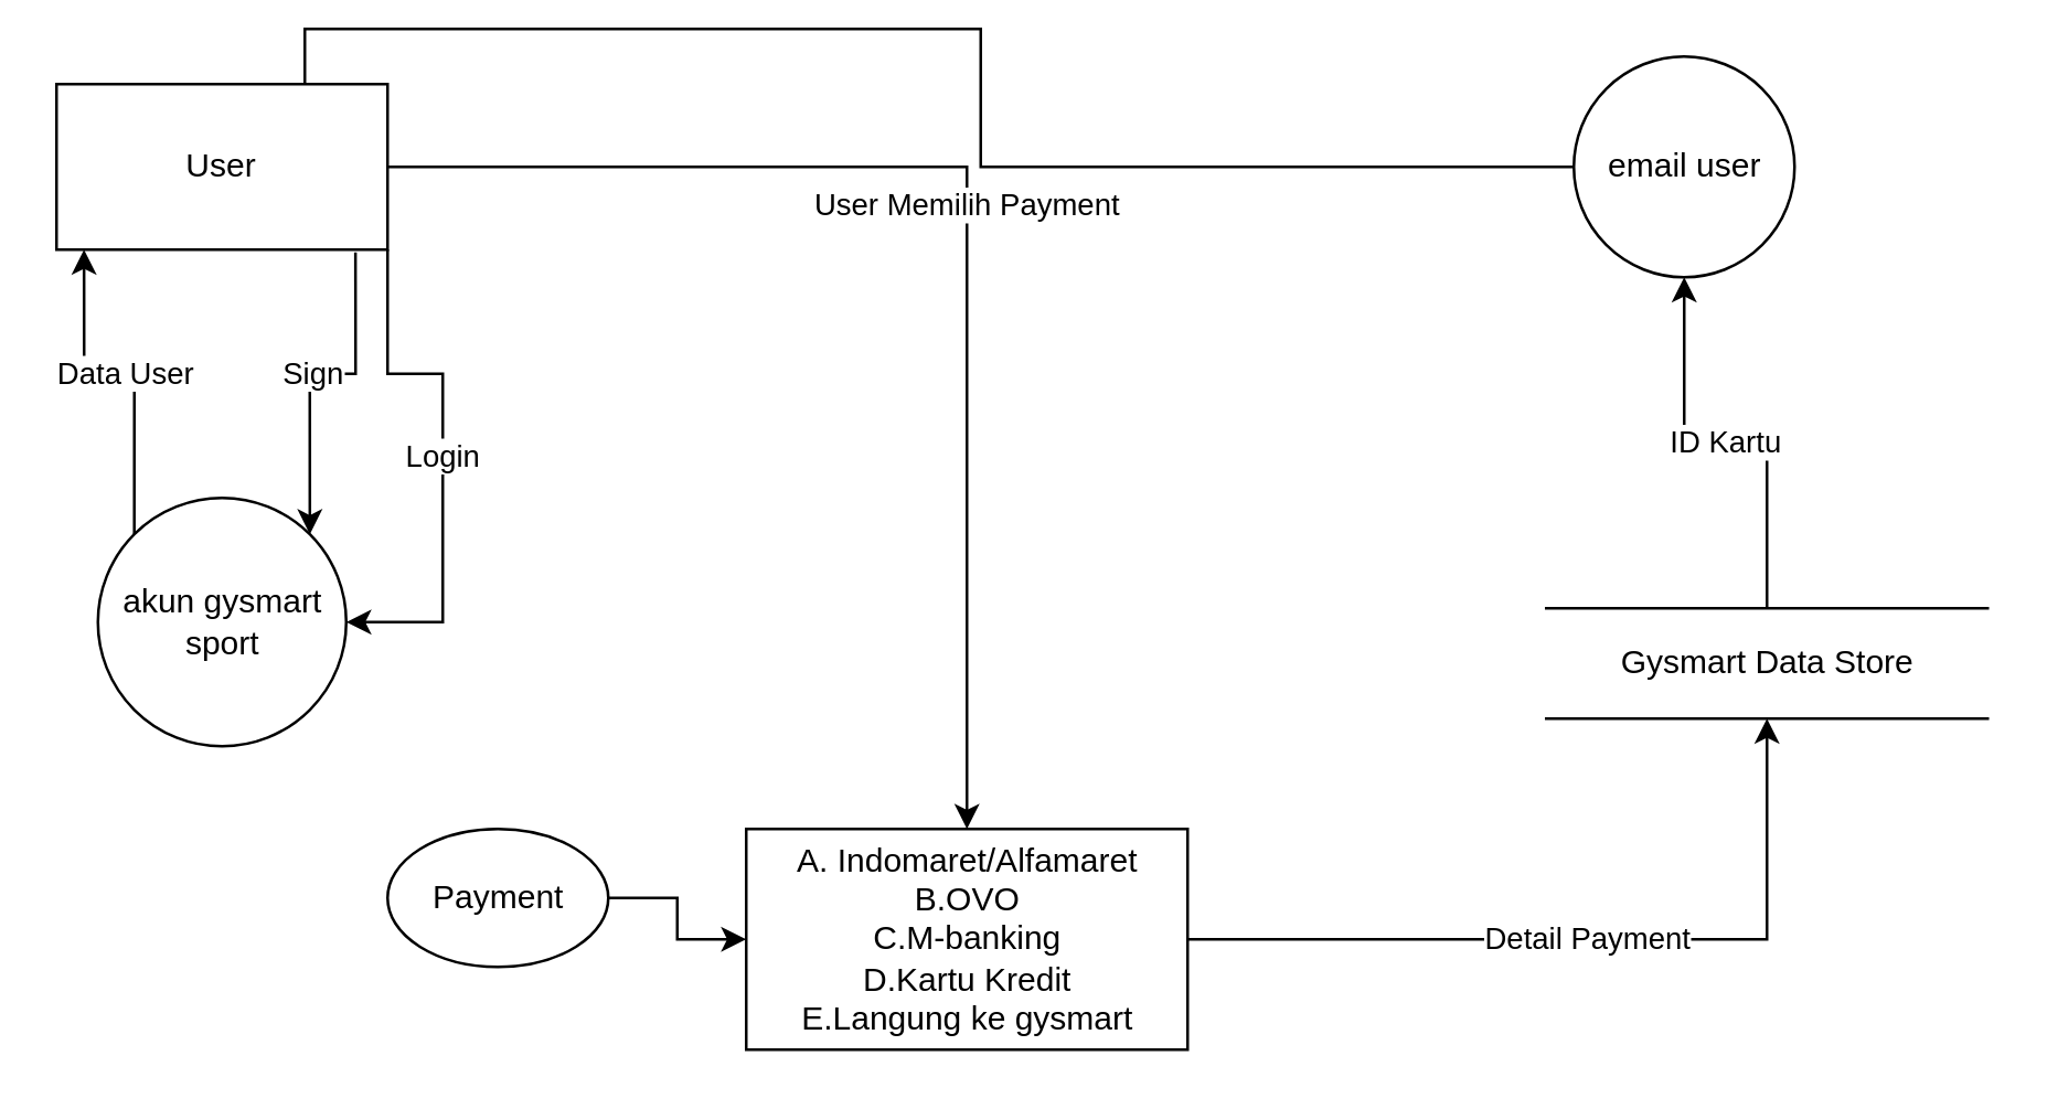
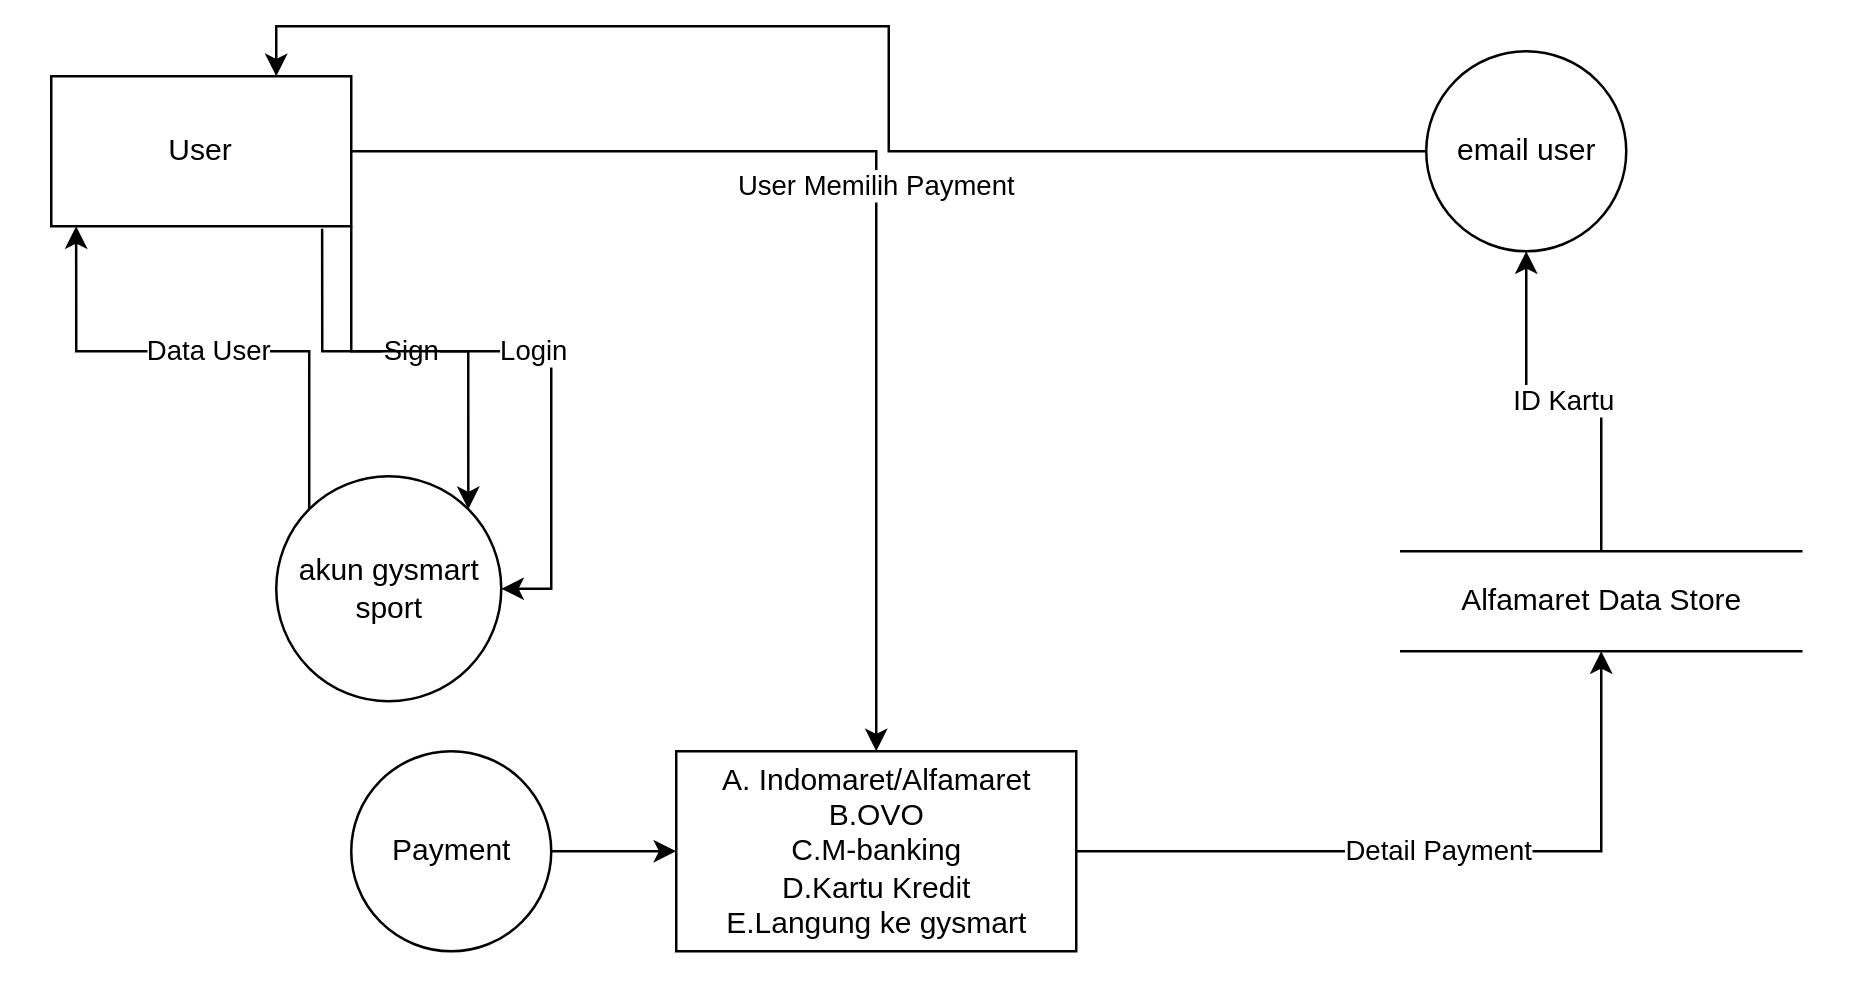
  <mxCell id="0" />
  <mxCell id="1" parent="0" />
  <mxCell id="2" value="Sign " style="edgeStyle=orthogonalEdgeStyle;rounded=0;orthogonalLoop=1;jettySize=auto;html=1;exitX=0.903;exitY=1.017;exitDx=0;exitDy=0;exitPerimeter=0;entryX=1;entryY=0;entryDx=0;entryDy=0;" edge="1" parent="1" source="5" target="7"><mxGeometry relative="1" as="geometry"><mxPoint x="80" y="180" as="targetPoint" /></mxGeometry></mxCell>
  <mxCell id="3" value="Login" style="edgeStyle=orthogonalEdgeStyle;rounded=0;orthogonalLoop=1;jettySize=auto;html=1;exitX=1;exitY=1;exitDx=0;exitDy=0;entryX=1;entryY=0.5;entryDx=0;entryDy=0;" edge="1" parent="1" source="5" target="7"><mxGeometry relative="1" as="geometry" /></mxCell>
  <mxCell id="4" value="User Memilih Payment" style="edgeStyle=orthogonalEdgeStyle;rounded=0;orthogonalLoop=1;jettySize=auto;html=1;exitX=1;exitY=0.5;exitDx=0;exitDy=0;entryX=0.5;entryY=0;entryDx=0;entryDy=0;" edge="1" parent="1" source="5" target="11"><mxGeometry x="-0.045" y="-10" relative="1" as="geometry"><mxPoint x="10" y="9" as="offset" /></mxGeometry></mxCell>
  <mxCell id="5" value="User" style="rounded=0;whiteSpace=wrap;html=1;" vertex="1" parent="1"><mxGeometry x="20" y="30" width="120" height="60" as="geometry" /></mxCell>
  <mxCell id="6" value="Data User" style="edgeStyle=orthogonalEdgeStyle;rounded=0;orthogonalLoop=1;jettySize=auto;html=1;exitX=0;exitY=0;exitDx=0;exitDy=0;entryX=0.083;entryY=1;entryDx=0;entryDy=0;entryPerimeter=0;" edge="1" parent="1" source="7" target="5"><mxGeometry relative="1" as="geometry" /></mxCell>
- <mxCell id="7" value="&lt;div&gt;akun gysmart&lt;/div&gt;&lt;div&gt;sport&lt;br&gt;&lt;/div&gt;" style="shape=ellipse;html=1;dashed=0;whitespace=wrap;aspect=fixed;perimeter=ellipsePerimeter;" vertex="1" parent="1"><mxGeometry x="35" y="180" width="90" height="90" as="geometry" /></mxCell>
+ <mxCell id="7" value="&lt;div&gt;akun gysmart&lt;/div&gt;&lt;div&gt;sport&lt;br&gt;&lt;/div&gt;" style="shape=ellipse;html=1;dashed=0;whitespace=wrap;aspect=fixed;perimeter=ellipsePerimeter;" vertex="1" parent="1"><mxGeometry x="110" y="190" width="90" height="90" as="geometry" /></mxCell>
  <mxCell id="8" style="edgeStyle=orthogonalEdgeStyle;rounded=0;orthogonalLoop=1;jettySize=auto;html=1;exitX=1;exitY=0.5;exitDx=0;exitDy=0;entryX=0;entryY=0.5;entryDx=0;entryDy=0;" edge="1" parent="1" source="9" target="11"><mxGeometry relative="1" as="geometry" /></mxCell>
- <mxCell id="9" value="Payment" style="shape=ellipse;html=1;dashed=0;whitespace=wrap;aspect=fixed;perimeter=ellipsePerimeter;" vertex="1" parent="1"><mxGeometry x="140" y="300" width="80" height="50" as="geometry" /></mxCell>
+ <mxCell id="9" value="Payment" style="shape=ellipse;html=1;dashed=0;whitespace=wrap;aspect=fixed;perimeter=ellipsePerimeter;" vertex="1" parent="1"><mxGeometry x="140" y="300" width="80" height="80" as="geometry" /></mxCell>
  <mxCell id="10" value="Detail Payment" style="edgeStyle=orthogonalEdgeStyle;rounded=0;orthogonalLoop=1;jettySize=auto;html=1;exitX=1;exitY=0.5;exitDx=0;exitDy=0;entryX=0.5;entryY=1;entryDx=0;entryDy=0;" edge="1" parent="1" source="11" target="13"><mxGeometry relative="1" as="geometry" /></mxCell>
  <mxCell id="11" value="&lt;div&gt;A. Indomaret/Alfamaret&lt;/div&gt;&lt;div&gt;B.OVO&lt;/div&gt;&lt;div&gt;C.M-banking&lt;/div&gt;&lt;div&gt;D.Kartu Kredit&lt;/div&gt;&lt;div&gt;E.Langung ke gysmart&lt;br&gt;&lt;/div&gt;" style="html=1;dashed=0;whitespace=wrap;" vertex="1" parent="1"><mxGeometry x="270" y="300" width="160" height="80" as="geometry" /></mxCell>
  <mxCell id="12" value="ID Kartu " style="edgeStyle=orthogonalEdgeStyle;rounded=0;orthogonalLoop=1;jettySize=auto;html=1;exitX=0.5;exitY=0;exitDx=0;exitDy=0;entryX=0.5;entryY=1;entryDx=0;entryDy=0;" edge="1" parent="1" source="13" target="15"><mxGeometry relative="1" as="geometry" /></mxCell>
- <mxCell id="13" value="Gysmart Data Store" style="html=1;dashed=0;whitespace=wrap;shape=partialRectangle;right=0;left=0;" vertex="1" parent="1"><mxGeometry x="560" y="220" width="160" height="40" as="geometry" /></mxCell>
- <mxCell id="14" style="edgeStyle=orthogonalEdgeStyle;rounded=0;orthogonalLoop=1;jettySize=auto;html=1;exitX=0;exitY=0.5;exitDx=0;exitDy=0;entryX=0.75;entryY=0;entryDx=0;entryDy=0;endArrow=none;" edge="1" parent="1" source="15" target="5"><mxGeometry relative="1" as="geometry" /></mxCell>
+ <mxCell id="13" value="Alfamaret Data Store" style="html=1;dashed=0;whitespace=wrap;shape=partialRectangle;right=0;left=0;" vertex="1" parent="1"><mxGeometry x="560" y="220" width="160" height="40" as="geometry" /></mxCell>
+ <mxCell id="14" style="edgeStyle=orthogonalEdgeStyle;rounded=0;orthogonalLoop=1;jettySize=auto;html=1;exitX=0;exitY=0.5;exitDx=0;exitDy=0;entryX=0.75;entryY=0;entryDx=0;entryDy=0;" edge="1" parent="1" source="15" target="5"><mxGeometry relative="1" as="geometry" /></mxCell>
  <mxCell id="15" value="email user" style="shape=ellipse;html=1;dashed=0;whitespace=wrap;aspect=fixed;perimeter=ellipsePerimeter;" vertex="1" parent="1"><mxGeometry x="570" y="20" width="80" height="80" as="geometry" /></mxCell>
